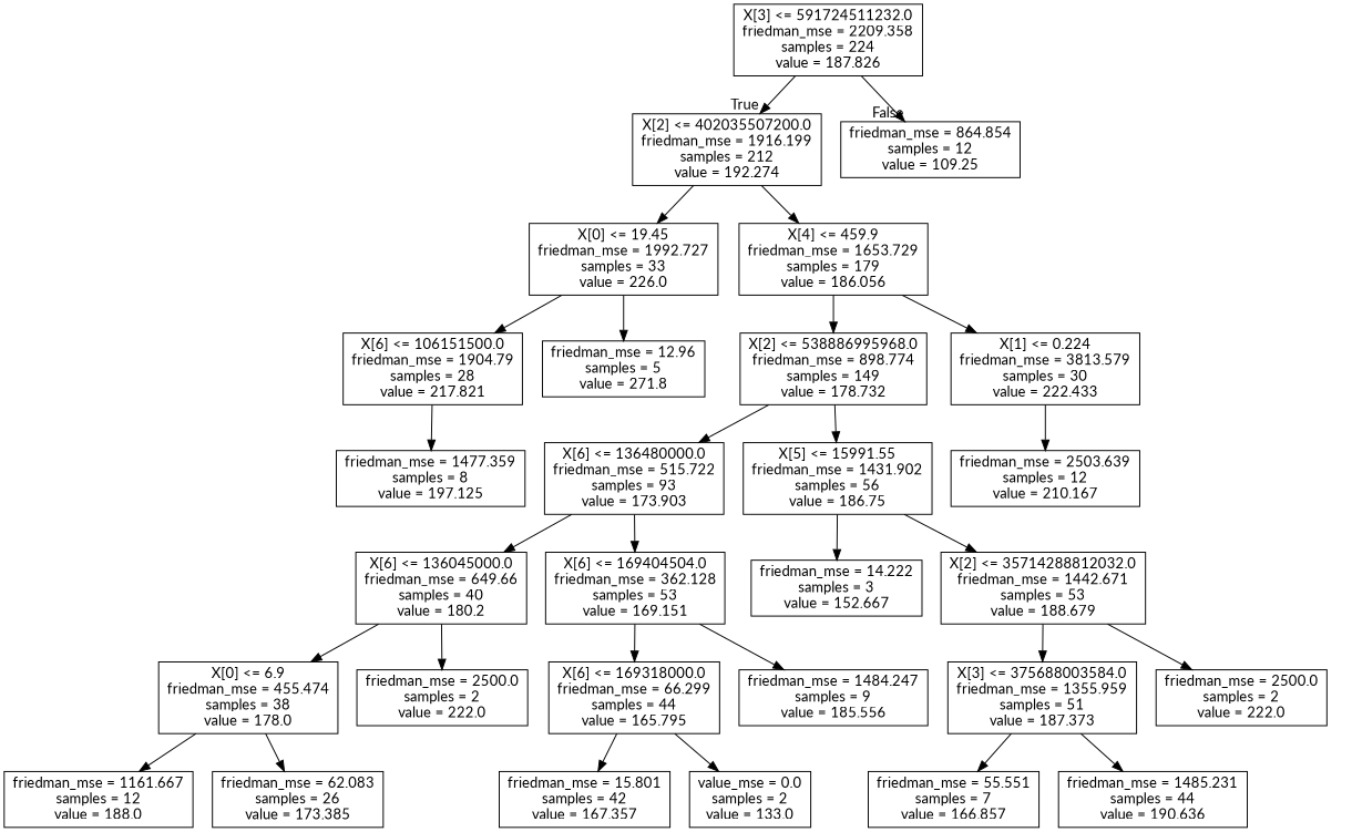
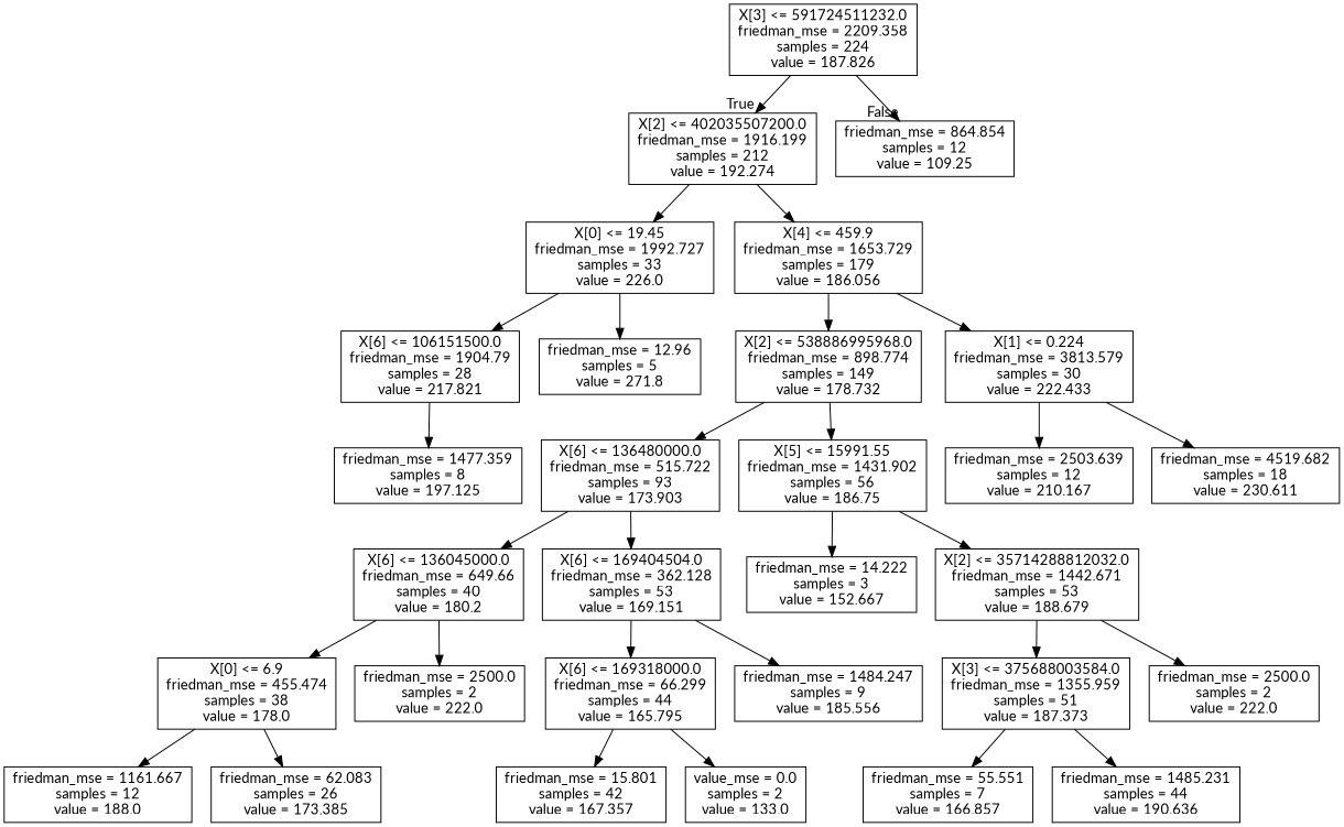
  digraph {
    fontname=Lato
    node [fontname=Lato shape=box]
    edge [fontname=Lato]
    n1 [label="X[3] <= 591724511232.0\nfriedman_mse = 2209.358\nsamples = 224\nvalue = 187.826"]
    n2 [label="X[2] <= 402035507200.0\nfriedman_mse = 1916.199\nsamples = 212\nvalue = 192.274"]
    n3 [label="friedman_mse = 864.854\nsamples = 12\nvalue = 109.25"]
    n4 [label="X[0] <= 19.45\nfriedman_mse = 1992.727\nsamples = 33\nvalue = 226.0"]
    n5 [label="X[4] <= 459.9\nfriedman_mse = 1653.729\nsamples = 179\nvalue = 186.056"]
    n6 [label="X[6] <= 106151500.0\nfriedman_mse = 1904.79\nsamples = 28\nvalue = 217.821"]
    n7 [label="friedman_mse = 12.96\nsamples = 5\nvalue = 271.8"]
    n8 [label="X[2] <= 538886995968.0\nfriedman_mse = 898.774\nsamples = 149\nvalue = 178.732"]
    n9 [label="X[1] <= 0.224\nfriedman_mse = 3813.579\nsamples = 30\nvalue = 222.433"]
    n10 [label="friedman_mse = 1477.359\nsamples = 8\nvalue = 197.125"]
    n11 [label="X[6] <= 136480000.0\nfriedman_mse = 515.722\nsamples = 93\nvalue = 173.903"]
    n12 [label="X[5] <= 15991.55\nfriedman_mse = 1431.902\nsamples = 56\nvalue = 186.75"]
    n13 [label="friedman_mse = 2503.639\nsamples = 12\nvalue = 210.167"]
+   n14 [label="friedman_mse = 4519.682\nsamples = 18\nvalue = 230.611"]
    n15 [label="X[6] <= 136045000.0\nfriedman_mse = 649.66\nsamples = 40\nvalue = 180.2"]
    n16 [label="X[6] <= 169404504.0\nfriedman_mse = 362.128\nsamples = 53\nvalue = 169.151"]
    n17 [label="friedman_mse = 14.222\nsamples = 3\nvalue = 152.667"]
    n18 [label="X[2] <= 35714288812032.0\nfriedman_mse = 1442.671\nsamples = 53\nvalue = 188.679"]
    n19 [label="X[0] <= 6.9\nfriedman_mse = 455.474\nsamples = 38\nvalue = 178.0"]
    n20 [label="friedman_mse = 2500.0\nsamples = 2\nvalue = 222.0"]
    n21 [label="X[6] <= 169318000.0\nfriedman_mse = 66.299\nsamples = 44\nvalue = 165.795"]
    n22 [label="friedman_mse = 1484.247\nsamples = 9\nvalue = 185.556"]
    n23 [label="friedman_mse = 1161.667\nsamples = 12\nvalue = 188.0"]
    n24 [label="friedman_mse = 62.083\nsamples = 26\nvalue = 173.385"]
    n25 [label="friedman_mse = 15.801\nsamples = 42\nvalue = 167.357"]
    n26 [label="value_mse = 0.0\nsamples = 2\nvalue = 133.0"]
    n27 [label="X[3] <= 375688003584.0\nfriedman_mse = 1355.959\nsamples = 51\nvalue = 187.373"]
    n28 [label="friedman_mse = 2500.0\nsamples = 2\nvalue = 222.0"]
    n29 [label="friedman_mse = 55.551\nsamples = 7\nvalue = 166.857"]
    n30 [label="friedman_mse = 1485.231\nsamples = 44\nvalue = 190.636"]
    n1 -> n2 [headlabel=True labelangle=45 labeldistance=2.5]
    n1 -> n3 [headlabel=False labelangle=-45 labeldistance=2.5]
    n2 -> n4
    n2 -> n5
    n4 -> n6
    n4 -> n7
    n5 -> n8
    n5 -> n9
    n6 -> n10
    n8 -> n11
    n8 -> n12
    n9 -> n13
+   n9 -> n14
    n11 -> n15
    n11 -> n16
    n12 -> n17
    n12 -> n18
    n15 -> n19
    n15 -> n20
    n16 -> n21
    n16 -> n22
    n18 -> n27
    n18 -> n28
    n19 -> n23
    n19 -> n24
    n21 -> n25
    n21 -> n26
    n27 -> n29
    n27 -> n30
  }
